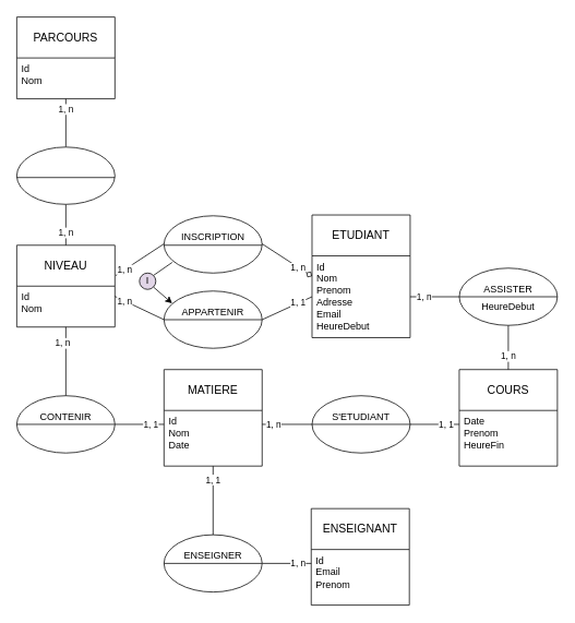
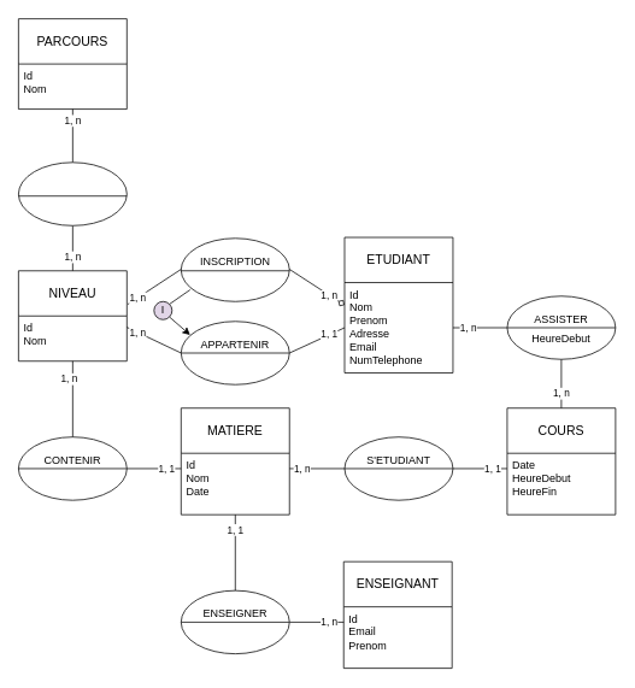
  <mxCell id="0" />
  <mxCell id="1" parent="0" />
  <mxCell id="2" value="ETUDIANT" style="swimlane;childLayout=stackLayout;horizontal=1;startSize=50;horizontalStack=0;rounded=0;fontSize=14;fontStyle=0;strokeWidth=1;resizeParent=0;resizeLast=1;shadow=0;dashed=0;align=center;arcSize=4;whiteSpace=wrap;html=1;glass=0;swimlaneLine=1;" parent="1" vertex="1"><mxGeometry x="381" y="262" width="120" height="150" as="geometry"><mxRectangle x="490" y="90" width="90" height="50" as="alternateBounds" /></mxGeometry></mxCell>
- <mxCell id="3" value="Id&lt;br&gt;Nom&lt;div&gt;Prenom&lt;/div&gt;&lt;div&gt;Adresse&lt;/div&gt;&lt;div&gt;Email&lt;/div&gt;&lt;div&gt;HeureDebut&lt;/div&gt;" style="align=left;strokeColor=none;fillColor=none;spacingLeft=4;fontSize=12;verticalAlign=top;resizable=0;rotatable=0;part=1;html=1;rounded=0;" parent="2" vertex="1"><mxGeometry y="50" width="120" height="100" as="geometry" /></mxCell>
+ <mxCell id="3" value="Id&lt;br&gt;Nom&lt;div&gt;Prenom&lt;/div&gt;&lt;div&gt;Adresse&lt;/div&gt;&lt;div&gt;Email&lt;/div&gt;&lt;div&gt;NumTelephone&lt;/div&gt;" style="align=left;strokeColor=none;fillColor=none;spacingLeft=4;fontSize=12;verticalAlign=top;resizable=0;rotatable=0;part=1;html=1;rounded=0;" parent="2" vertex="1"><mxGeometry y="50" width="120" height="100" as="geometry" /></mxCell>
  <mxCell id="4" value="NIVEAU" style="swimlane;childLayout=stackLayout;horizontal=1;startSize=50;horizontalStack=0;rounded=0;fontSize=14;fontStyle=0;strokeWidth=1;resizeParent=0;resizeLast=1;shadow=0;dashed=0;align=center;arcSize=4;whiteSpace=wrap;html=1;" parent="1" vertex="1"><mxGeometry x="20" y="299" width="120" height="100" as="geometry" /></mxCell>
  <mxCell id="5" value="Id&lt;div&gt;Nom&lt;/div&gt;" style="align=left;strokeColor=none;fillColor=none;spacingLeft=4;fontSize=12;verticalAlign=top;resizable=0;rotatable=0;part=1;html=1;" parent="4" vertex="1"><mxGeometry y="50" width="120" height="50" as="geometry" /></mxCell>
  <mxCell id="6" value="PARCOURS" style="swimlane;childLayout=stackLayout;horizontal=1;startSize=50;horizontalStack=0;rounded=0;fontSize=14;fontStyle=0;strokeWidth=1;resizeParent=0;resizeLast=1;shadow=0;dashed=0;align=center;arcSize=4;whiteSpace=wrap;html=1;" parent="1" vertex="1"><mxGeometry x="20" y="20" width="120" height="100" as="geometry" /></mxCell>
  <mxCell id="7" value="Id&lt;div&gt;Nom&lt;/div&gt;" style="align=left;strokeColor=none;fillColor=none;spacingLeft=4;fontSize=12;verticalAlign=top;resizable=0;rotatable=0;part=1;html=1;" parent="6" vertex="1"><mxGeometry y="50" width="120" height="50" as="geometry" /></mxCell>
  <mxCell id="8" style="edgeStyle=orthogonalEdgeStyle;rounded=0;orthogonalLoop=1;jettySize=auto;html=1;entryX=0.5;entryY=0;entryDx=0;entryDy=0;endArrow=none;endFill=0;exitX=0.5;exitY=1;exitDx=0;exitDy=0;" parent="1" source="22" target="4" edge="1"><mxGeometry relative="1" as="geometry"><mxPoint x="72" y="229" as="sourcePoint" /><mxPoint x="22" y="409" as="targetPoint" /><Array as="points" /></mxGeometry></mxCell>
  <mxCell id="9" value="1, n" style="edgeLabel;html=1;align=center;verticalAlign=middle;resizable=0;points=[];" parent="8" vertex="1" connectable="0"><mxGeometry x="0.475" y="2" relative="1" as="geometry"><mxPoint x="-3" y="-3" as="offset" /></mxGeometry></mxCell>
  <mxCell id="10" style="edgeStyle=orthogonalEdgeStyle;rounded=0;orthogonalLoop=1;jettySize=auto;html=1;entryX=0.5;entryY=1;entryDx=0;entryDy=0;endArrow=none;endFill=0;exitX=0.5;exitY=0;exitDx=0;exitDy=0;" parent="1" source="22" target="7" edge="1"><mxGeometry relative="1" as="geometry"><mxPoint x="100" y="179" as="sourcePoint" /><mxPoint x="302" y="249" as="targetPoint" /></mxGeometry></mxCell>
  <mxCell id="11" value="1, n" style="edgeLabel;html=1;align=center;verticalAlign=middle;resizable=0;points=[];" parent="10" vertex="1" connectable="0"><mxGeometry x="0.475" y="2" relative="1" as="geometry"><mxPoint x="1" y="-3" as="offset" /></mxGeometry></mxCell>
  <mxCell id="12" style="rounded=0;orthogonalLoop=1;jettySize=auto;html=1;entryX=1;entryY=0.25;entryDx=0;entryDy=0;endArrow=none;endFill=0;exitX=0;exitY=0.5;exitDx=0;exitDy=0;" parent="1" source="24" target="5" edge="1"><mxGeometry relative="1" as="geometry"><mxPoint x="192" y="361" as="sourcePoint" /><mxPoint x="312" y="229" as="targetPoint" /></mxGeometry></mxCell>
  <mxCell id="13" value="1, n" style="edgeLabel;html=1;align=center;verticalAlign=middle;resizable=0;points=[];" parent="12" vertex="1" connectable="0"><mxGeometry x="0.475" y="2" relative="1" as="geometry"><mxPoint x="-3" y="-3" as="offset" /></mxGeometry></mxCell>
  <mxCell id="14" style="rounded=0;orthogonalLoop=1;jettySize=auto;html=1;entryX=0;entryY=0.5;entryDx=0;entryDy=0;endArrow=none;endFill=0;exitX=1;exitY=0.5;exitDx=0;exitDy=0;" parent="1" source="24" target="3" edge="1"><mxGeometry relative="1" as="geometry"><mxPoint x="322" y="361" as="sourcePoint" /><mxPoint x="312" y="229" as="targetPoint" /></mxGeometry></mxCell>
  <mxCell id="15" value="1, 1" style="edgeLabel;html=1;align=center;verticalAlign=middle;resizable=0;points=[];" parent="14" vertex="1" connectable="0"><mxGeometry x="0.475" y="2" relative="1" as="geometry"><mxPoint x="-1" y="1" as="offset" /></mxGeometry></mxCell>
  <mxCell id="16" style="edgeStyle=orthogonalEdgeStyle;rounded=0;orthogonalLoop=1;jettySize=auto;html=1;entryX=1;entryY=0.5;entryDx=0;entryDy=0;endArrow=none;endFill=0;exitX=0;exitY=0.5;exitDx=0;exitDy=0;" parent="1" source="34" target="3" edge="1"><mxGeometry relative="1" as="geometry"><mxPoint x="582" y="362" as="sourcePoint" /><mxPoint x="522" y="360" as="targetPoint" /></mxGeometry></mxCell>
  <mxCell id="17" value="1, n" style="edgeLabel;html=1;align=center;verticalAlign=middle;resizable=0;points=[];" parent="16" vertex="1" connectable="0"><mxGeometry x="0.475" y="2" relative="1" as="geometry"><mxPoint y="-3" as="offset" /></mxGeometry></mxCell>
  <mxCell id="18" value="COURS" style="swimlane;childLayout=stackLayout;horizontal=1;startSize=50;horizontalStack=0;rounded=0;fontSize=14;fontStyle=0;strokeWidth=1;resizeParent=0;resizeLast=1;shadow=0;dashed=0;align=center;arcSize=4;whiteSpace=wrap;html=1;" parent="1" vertex="1"><mxGeometry x="561" y="451" width="120" height="118" as="geometry" /></mxCell>
- <mxCell id="19" value="Date&lt;div&gt;Prenom&lt;/div&gt;&lt;div&gt;HeureFin&lt;/div&gt;" style="align=left;strokeColor=none;fillColor=none;spacingLeft=4;fontSize=12;verticalAlign=top;resizable=0;rotatable=0;part=1;html=1;" parent="18" vertex="1"><mxGeometry y="50" width="120" height="68" as="geometry" /></mxCell>
+ <mxCell id="19" value="Date&lt;div&gt;HeureDebut&lt;/div&gt;&lt;div&gt;HeureFin&lt;/div&gt;" style="align=left;strokeColor=none;fillColor=none;spacingLeft=4;fontSize=12;verticalAlign=top;resizable=0;rotatable=0;part=1;html=1;" parent="18" vertex="1"><mxGeometry y="50" width="120" height="68" as="geometry" /></mxCell>
  <mxCell id="20" style="edgeStyle=orthogonalEdgeStyle;rounded=0;orthogonalLoop=1;jettySize=auto;html=1;entryX=0.5;entryY=0;entryDx=0;entryDy=0;endArrow=none;endFill=0;exitX=0.5;exitY=1;exitDx=0;exitDy=0;" parent="1" source="34" target="18" edge="1"><mxGeometry relative="1" as="geometry"><mxPoint x="630" y="399" as="sourcePoint" /><mxPoint x="597" y="561" as="targetPoint" /><Array as="points" /></mxGeometry></mxCell>
  <mxCell id="21" value="1, n" style="edgeLabel;html=1;align=center;verticalAlign=middle;resizable=0;points=[];" parent="20" vertex="1" connectable="0"><mxGeometry x="0.475" y="2" relative="1" as="geometry"><mxPoint x="-3" y="-3" as="offset" /></mxGeometry></mxCell>
  <mxCell id="22" value="" style="shape=ellipse;container=1;horizontal=1;horizontalStack=0;resizeParent=1;resizeParentMax=0;resizeLast=0;html=1;dashed=0;collapsible=0;" parent="1" vertex="1"><mxGeometry x="20" y="179" width="120" height="70" as="geometry" /></mxCell>
  <mxCell id="23" value="" style="line;strokeWidth=1;fillColor=none;rotatable=0;labelPosition=right;points=[];portConstraint=eastwest;dashed=0;resizeWidth=1;" parent="22" vertex="1"><mxGeometry y="34.3" width="120" height="5.831" as="geometry" /></mxCell>
  <mxCell id="24" value="" style="shape=ellipse;container=1;horizontal=1;horizontalStack=0;resizeParent=1;resizeParentMax=0;resizeLast=0;html=1;dashed=0;collapsible=0;" parent="1" vertex="1"><mxGeometry x="200" y="355" width="120" height="70" as="geometry" /></mxCell>
  <mxCell id="25" value="APPARTENIR" style="html=1;strokeColor=none;fillColor=none;align=center;verticalAlign=middle;rotatable=0;whiteSpace=wrap;" parent="24" vertex="1"><mxGeometry y="16.8" width="120" height="17.5" as="geometry" /></mxCell>
  <mxCell id="26" value="" style="line;strokeWidth=1;fillColor=none;rotatable=0;labelPosition=right;points=[];portConstraint=eastwest;dashed=0;resizeWidth=1;" parent="24" vertex="1"><mxGeometry y="32.09" width="120" height="5.83" as="geometry" /></mxCell>
  <mxCell id="27" style="rounded=0;orthogonalLoop=1;jettySize=auto;html=1;entryX=1.008;entryY=0.36;entryDx=0;entryDy=0;endArrow=none;endFill=0;exitX=0;exitY=1;exitDx=0;exitDy=0;entryPerimeter=0;" parent="1" source="30" edge="1"><mxGeometry relative="1" as="geometry"><mxPoint x="199.008" y="275.999" as="sourcePoint" /><mxPoint x="140.96" y="336" as="targetPoint" /></mxGeometry></mxCell>
  <mxCell id="28" value="1, n" style="edgeLabel;html=1;align=center;verticalAlign=middle;resizable=0;points=[];" parent="27" vertex="1" connectable="0"><mxGeometry x="0.475" y="2" relative="1" as="geometry"><mxPoint x="-6" y="1" as="offset" /></mxGeometry></mxCell>
  <mxCell id="29" value="" style="shape=ellipse;container=1;horizontal=1;horizontalStack=0;resizeParent=1;resizeParentMax=0;resizeLast=0;html=1;dashed=0;collapsible=0;" parent="1" vertex="1"><mxGeometry x="200" y="263" width="120" height="70" as="geometry" /></mxCell>
  <mxCell id="30" value="INSCRIPTION" style="html=1;strokeColor=none;fillColor=none;align=center;verticalAlign=middle;rotatable=0;whiteSpace=wrap;" parent="29" vertex="1"><mxGeometry y="16.799" width="120.0" height="17.499" as="geometry" /></mxCell>
  <mxCell id="31" value="" style="line;strokeWidth=1;fillColor=none;rotatable=0;labelPosition=right;points=[];portConstraint=eastwest;dashed=0;resizeWidth=1;" parent="29" vertex="1"><mxGeometry y="33.055" width="120.0" height="5.831" as="geometry" /></mxCell>
  <mxCell id="32" style="rounded=0;orthogonalLoop=1;jettySize=auto;html=1;entryX=0;entryY=0.25;entryDx=0;entryDy=0;endArrow=diamond;endFill=0;exitX=1;exitY=1;exitDx=0;exitDy=0;" parent="1" source="30" target="3" edge="1"><mxGeometry relative="1" as="geometry"><mxPoint x="390" y="259" as="sourcePoint" /><mxPoint x="310" y="259" as="targetPoint" /></mxGeometry></mxCell>
  <mxCell id="33" value="1, n" style="edgeLabel;html=1;align=center;verticalAlign=middle;resizable=0;points=[];" parent="32" vertex="1" connectable="0"><mxGeometry x="0.475" y="2" relative="1" as="geometry"><mxPoint x="-3" y="1" as="offset" /></mxGeometry></mxCell>
  <mxCell id="34" value="" style="shape=ellipse;container=1;horizontal=1;horizontalStack=0;resizeParent=1;resizeParentMax=0;resizeLast=0;html=1;dashed=0;collapsible=0;" parent="1" vertex="1"><mxGeometry x="561" y="327" width="120" height="70" as="geometry" /></mxCell>
  <mxCell id="35" value="ASSISTER" style="html=1;strokeColor=none;fillColor=none;align=center;verticalAlign=middle;rotatable=0;whiteSpace=wrap;" parent="34" vertex="1"><mxGeometry y="16.8" width="120" height="17.5" as="geometry" /></mxCell>
  <mxCell id="36" value="" style="line;strokeWidth=1;fillColor=none;rotatable=0;labelPosition=right;points=[];portConstraint=eastwest;dashed=0;resizeWidth=1;" parent="34" vertex="1"><mxGeometry y="32.08" width="120" height="5.831" as="geometry" /></mxCell>
  <mxCell id="37" value="HeureDebut" style="html=1;strokeColor=none;fillColor=none;align=center;verticalAlign=middle;rotatable=0;whiteSpace=wrap;" parent="34" vertex="1"><mxGeometry y="37.91" width="120" height="17.5" as="geometry" /></mxCell>
  <mxCell id="38" style="edgeStyle=orthogonalEdgeStyle;rounded=0;orthogonalLoop=1;jettySize=auto;html=1;entryX=1;entryY=0.25;entryDx=0;entryDy=0;endArrow=none;endFill=0;exitX=0;exitY=0.5;exitDx=0;exitDy=0;" parent="1" source="42" target="46" edge="1"><mxGeometry relative="1" as="geometry"><mxPoint x="370" y="509" as="sourcePoint" /><mxPoint x="310" y="510" as="targetPoint" /></mxGeometry></mxCell>
  <mxCell id="39" value="1, n" style="edgeLabel;html=1;align=center;verticalAlign=middle;resizable=0;points=[];" parent="38" vertex="1" connectable="0"><mxGeometry x="0.475" y="2" relative="1" as="geometry"><mxPoint x="-3" y="-3" as="offset" /></mxGeometry></mxCell>
  <mxCell id="40" style="edgeStyle=orthogonalEdgeStyle;rounded=0;orthogonalLoop=1;jettySize=auto;html=1;entryX=0;entryY=0.25;entryDx=0;entryDy=0;endArrow=none;endFill=0;exitX=1;exitY=0.5;exitDx=0;exitDy=0;" parent="1" source="42" target="19" edge="1"><mxGeometry relative="1" as="geometry"><mxPoint x="500" y="509" as="sourcePoint" /><mxPoint x="572" y="510" as="targetPoint" /></mxGeometry></mxCell>
  <mxCell id="41" value="1, 1" style="edgeLabel;html=1;align=center;verticalAlign=middle;resizable=0;points=[];" parent="40" vertex="1" connectable="0"><mxGeometry x="0.475" y="2" relative="1" as="geometry"><mxPoint x="-1" y="1" as="offset" /></mxGeometry></mxCell>
  <mxCell id="42" value="" style="shape=ellipse;container=1;horizontal=1;horizontalStack=0;resizeParent=1;resizeParentMax=0;resizeLast=0;html=1;dashed=0;collapsible=0;" parent="1" vertex="1"><mxGeometry x="381" y="483" width="120" height="70" as="geometry" /></mxCell>
  <mxCell id="43" value="S'ETUDIANT" style="html=1;strokeColor=none;fillColor=none;align=center;verticalAlign=middle;rotatable=0;whiteSpace=wrap;" parent="42" vertex="1"><mxGeometry y="16.8" width="120" height="17.5" as="geometry" /></mxCell>
  <mxCell id="44" value="" style="line;strokeWidth=1;fillColor=none;rotatable=0;labelPosition=right;points=[];portConstraint=eastwest;dashed=0;resizeWidth=1;" parent="42" vertex="1"><mxGeometry y="32.09" width="120" height="5.83" as="geometry" /></mxCell>
  <mxCell id="45" value="MATIERE" style="swimlane;childLayout=stackLayout;horizontal=1;startSize=50;horizontalStack=0;rounded=0;fontSize=14;fontStyle=0;strokeWidth=1;resizeParent=0;resizeLast=1;shadow=0;dashed=0;align=center;arcSize=4;whiteSpace=wrap;html=1;" parent="1" vertex="1"><mxGeometry x="200" y="451" width="120" height="118" as="geometry" /></mxCell>
  <mxCell id="46" value="Id&lt;div&gt;Nom&lt;/div&gt;&lt;div&gt;Date&lt;/div&gt;" style="align=left;strokeColor=none;fillColor=none;spacingLeft=4;fontSize=12;verticalAlign=top;resizable=0;rotatable=0;part=1;html=1;" parent="45" vertex="1"><mxGeometry y="50" width="120" height="68" as="geometry" /></mxCell>
  <mxCell id="47" style="edgeStyle=orthogonalEdgeStyle;rounded=0;orthogonalLoop=1;jettySize=auto;html=1;entryX=0;entryY=0.25;entryDx=0;entryDy=0;endArrow=none;endFill=0;exitX=1;exitY=0.5;exitDx=0;exitDy=0;" parent="1" source="49" target="46" edge="1"><mxGeometry relative="1" as="geometry"><mxPoint x="139" y="505" as="sourcePoint" /><mxPoint x="200" y="514" as="targetPoint" /></mxGeometry></mxCell>
  <mxCell id="48" value="1, 1" style="edgeLabel;html=1;align=center;verticalAlign=middle;resizable=0;points=[];" parent="47" vertex="1" connectable="0"><mxGeometry x="0.475" y="2" relative="1" as="geometry"><mxPoint x="-1" y="1" as="offset" /></mxGeometry></mxCell>
  <mxCell id="49" value="" style="shape=ellipse;container=1;horizontal=1;horizontalStack=0;resizeParent=1;resizeParentMax=0;resizeLast=0;html=1;dashed=0;collapsible=0;" parent="1" vertex="1"><mxGeometry x="20" y="483" width="120" height="70" as="geometry" /></mxCell>
  <mxCell id="50" value="CONTENIR" style="html=1;strokeColor=none;fillColor=none;align=center;verticalAlign=middle;rotatable=0;whiteSpace=wrap;" parent="49" vertex="1"><mxGeometry y="16.8" width="120" height="17.5" as="geometry" /></mxCell>
  <mxCell id="51" value="" style="line;strokeWidth=1;fillColor=none;rotatable=0;labelPosition=right;points=[];portConstraint=eastwest;dashed=0;resizeWidth=1;" parent="49" vertex="1"><mxGeometry y="32.09" width="120" height="5.83" as="geometry" /></mxCell>
  <mxCell id="52" style="edgeStyle=orthogonalEdgeStyle;rounded=0;orthogonalLoop=1;jettySize=auto;html=1;entryX=0.5;entryY=1;entryDx=0;entryDy=0;endArrow=none;endFill=0;exitX=0.5;exitY=0;exitDx=0;exitDy=0;" parent="1" source="49" target="5" edge="1"><mxGeometry relative="1" as="geometry"><mxPoint x="360" y="549" as="sourcePoint" /><mxPoint x="280" y="549" as="targetPoint" /></mxGeometry></mxCell>
  <mxCell id="53" value="1, n" style="edgeLabel;html=1;align=center;verticalAlign=middle;resizable=0;points=[];" parent="52" vertex="1" connectable="0"><mxGeometry x="0.475" y="2" relative="1" as="geometry"><mxPoint x="-3" y="-3" as="offset" /></mxGeometry></mxCell>
  <mxCell id="54" value="ENSEIGNANT" style="swimlane;childLayout=stackLayout;horizontal=1;startSize=50;horizontalStack=0;rounded=0;fontSize=14;fontStyle=0;strokeWidth=1;resizeParent=0;resizeLast=1;shadow=0;dashed=0;align=center;arcSize=4;whiteSpace=wrap;html=1;" parent="1" vertex="1"><mxGeometry x="380" y="621" width="120" height="118" as="geometry" /></mxCell>
  <mxCell id="55" value="Id&lt;div&gt;Email&lt;/div&gt;&lt;div&gt;Prenom&lt;/div&gt;" style="align=left;strokeColor=none;fillColor=none;spacingLeft=4;fontSize=12;verticalAlign=top;resizable=0;rotatable=0;part=1;html=1;" parent="54" vertex="1"><mxGeometry y="50" width="120" height="68" as="geometry" /></mxCell>
  <mxCell id="56" style="edgeStyle=orthogonalEdgeStyle;rounded=0;orthogonalLoop=1;jettySize=auto;html=1;entryX=0;entryY=0.25;entryDx=0;entryDy=0;endArrow=none;endFill=0;exitX=1;exitY=0.5;exitDx=0;exitDy=0;" parent="1" source="58" target="55" edge="1"><mxGeometry relative="1" as="geometry"><mxPoint x="319" y="675" as="sourcePoint" /><mxPoint x="380" y="684" as="targetPoint" /></mxGeometry></mxCell>
  <mxCell id="57" value="1, n" style="edgeLabel;html=1;align=center;verticalAlign=middle;resizable=0;points=[];" parent="56" vertex="1" connectable="0"><mxGeometry x="0.475" y="2" relative="1" as="geometry"><mxPoint x="-1" y="1" as="offset" /></mxGeometry></mxCell>
  <mxCell id="58" value="" style="shape=ellipse;container=1;horizontal=1;horizontalStack=0;resizeParent=1;resizeParentMax=0;resizeLast=0;html=1;dashed=0;collapsible=0;" parent="1" vertex="1"><mxGeometry x="200" y="653" width="120" height="70" as="geometry" /></mxCell>
  <mxCell id="59" value="ENSEIGNER" style="html=1;strokeColor=none;fillColor=none;align=center;verticalAlign=middle;rotatable=0;whiteSpace=wrap;" parent="58" vertex="1"><mxGeometry y="16.8" width="120" height="17.5" as="geometry" /></mxCell>
  <mxCell id="60" value="" style="line;strokeWidth=1;fillColor=none;rotatable=0;labelPosition=right;points=[];portConstraint=eastwest;dashed=0;resizeWidth=1;" parent="58" vertex="1"><mxGeometry y="32.09" width="120" height="5.83" as="geometry" /></mxCell>
  <mxCell id="61" style="edgeStyle=orthogonalEdgeStyle;rounded=0;orthogonalLoop=1;jettySize=auto;html=1;entryX=0.5;entryY=1;entryDx=0;entryDy=0;endArrow=none;endFill=0;exitX=0.5;exitY=0;exitDx=0;exitDy=0;" parent="1" source="58" target="46" edge="1"><mxGeometry relative="1" as="geometry"><mxPoint x="540" y="719" as="sourcePoint" /><mxPoint x="260" y="569" as="targetPoint" /></mxGeometry></mxCell>
  <mxCell id="62" value="1, 1" style="edgeLabel;html=1;align=center;verticalAlign=middle;resizable=0;points=[];" parent="61" vertex="1" connectable="0"><mxGeometry x="0.475" y="2" relative="1" as="geometry"><mxPoint x="1" y="-6" as="offset" /></mxGeometry></mxCell>
  <mxCell id="63" value="" style="endArrow=classic;html=1;rounded=0;exitX=1;exitY=1;exitDx=0;exitDy=0;" parent="1" source="65" edge="1"><mxGeometry relative="1" as="geometry"><mxPoint x="300" y="500" as="sourcePoint" /><mxPoint x="210" y="370" as="targetPoint" /></mxGeometry></mxCell>
  <mxCell id="64" value="" style="endArrow=none;html=1;rounded=0;entryX=1;entryY=0;entryDx=0;entryDy=0;endFill=0;" parent="1" target="65" edge="1"><mxGeometry relative="1" as="geometry"><mxPoint x="210" y="320" as="sourcePoint" /><mxPoint x="210" y="366" as="targetPoint" /><Array as="points" /></mxGeometry></mxCell>
  <mxCell id="65" value="I" style="ellipse;whiteSpace=wrap;html=1;aspect=fixed;fillColor=#e1d5e7;" parent="1" vertex="1"><mxGeometry x="170" y="333" width="20" height="20" as="geometry" /></mxCell>
